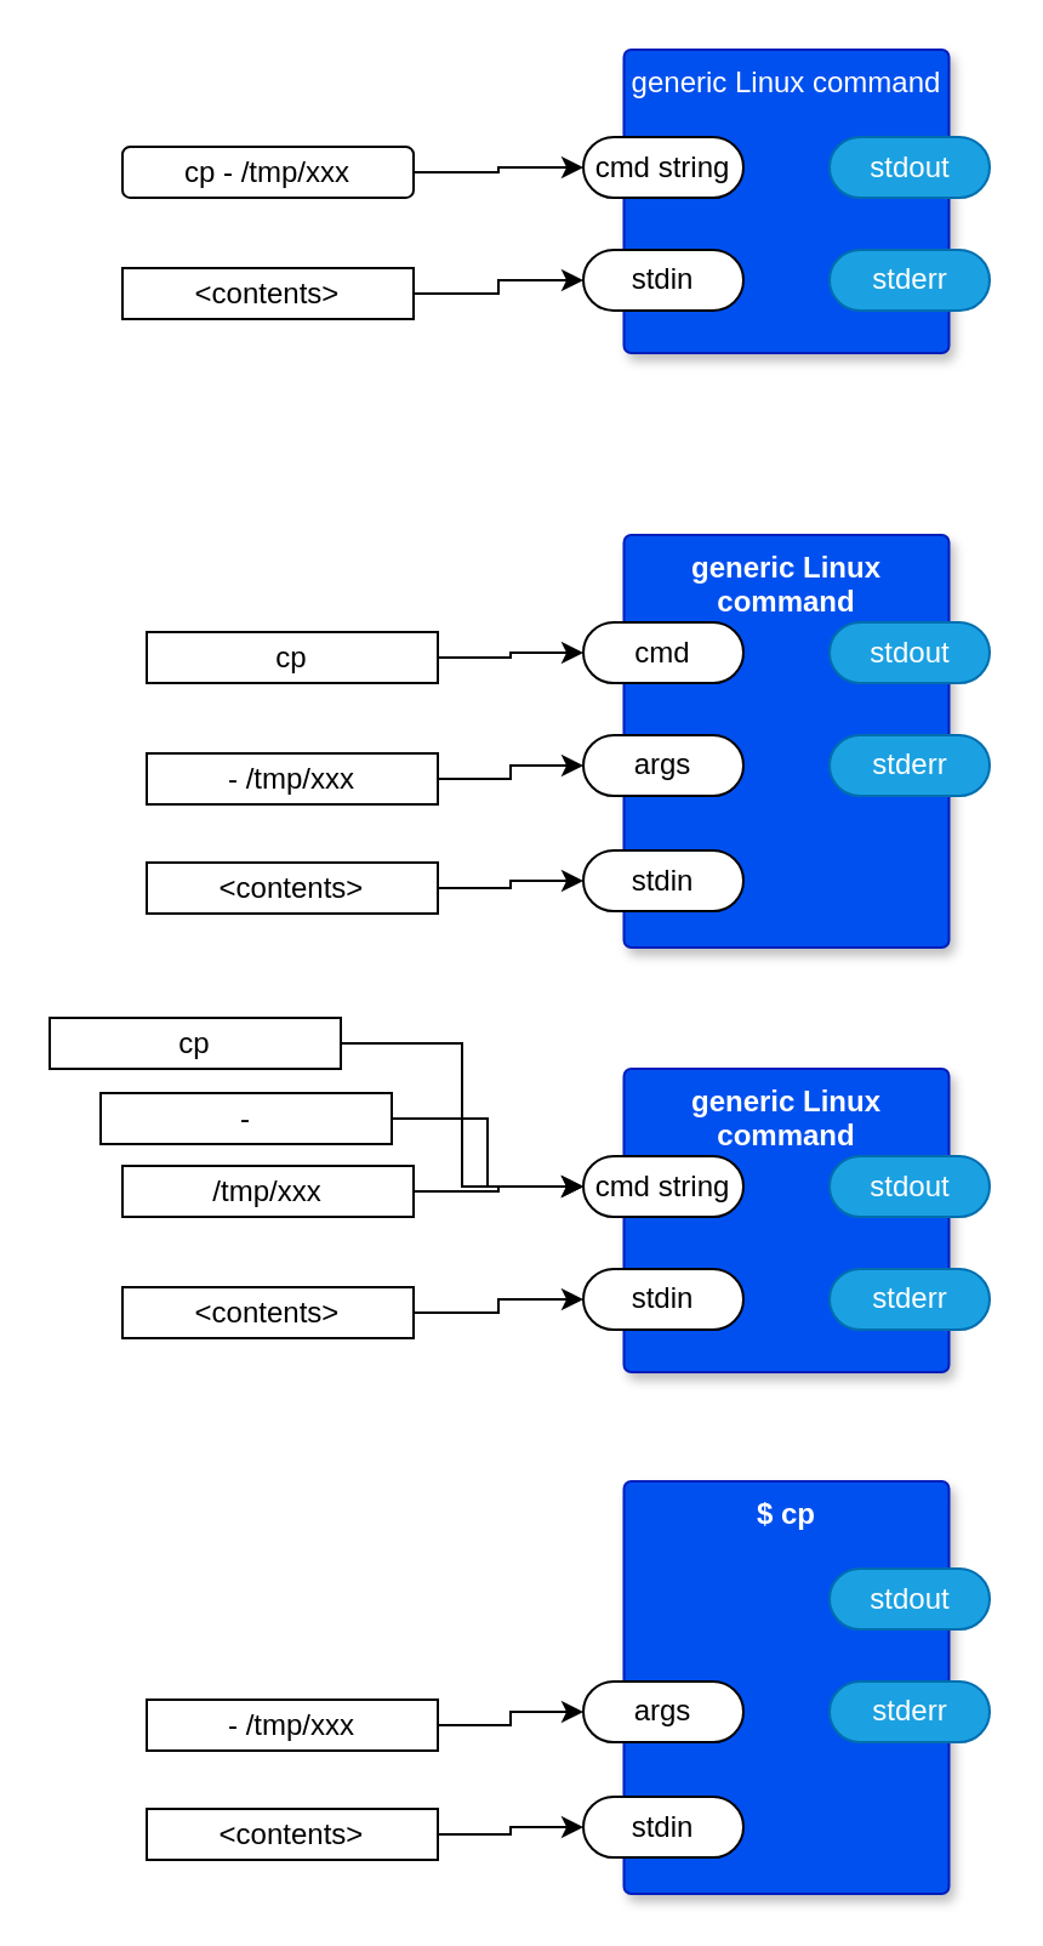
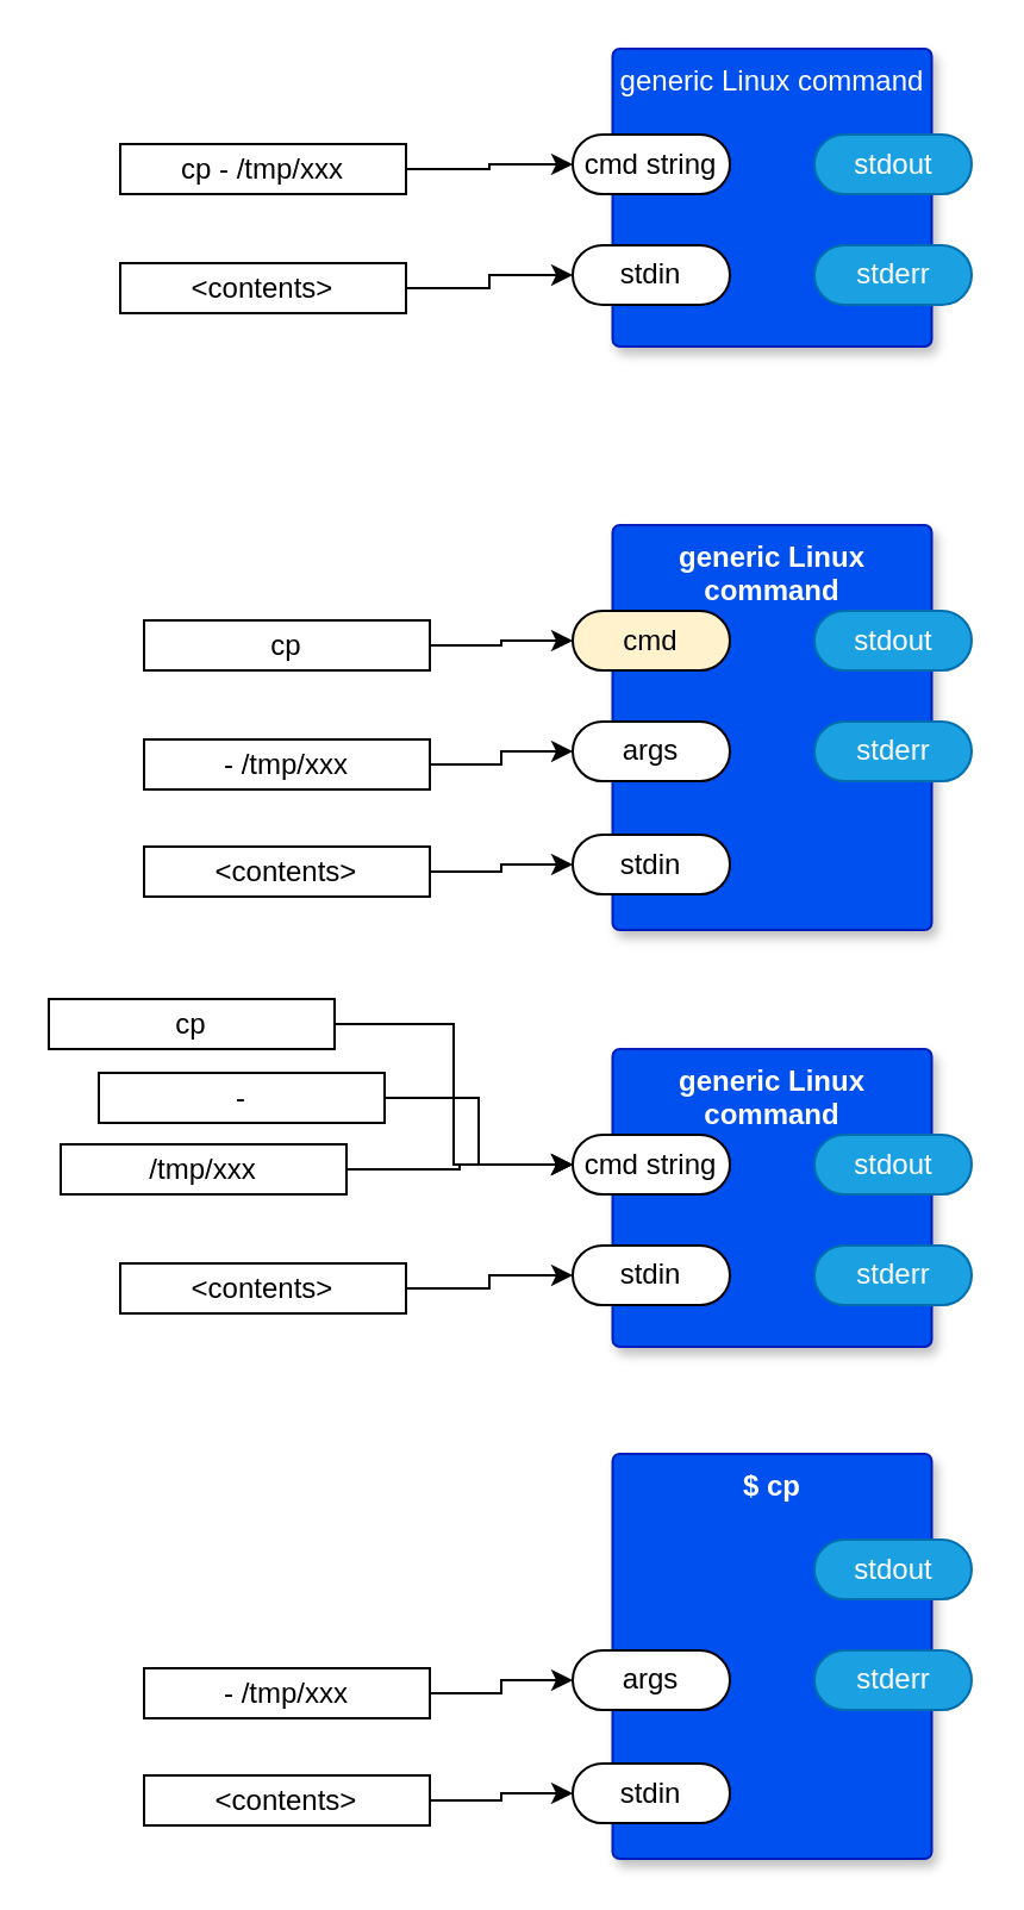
  <mxCell id="0" />
  <mxCell id="1" parent="0" />
  <mxCell id="2" value="generic Linux command" style="rounded=1;whiteSpace=wrap;html=1;sketch=0;container=1;recursiveResize=0;verticalAlign=top;arcSize=6;fontStyle=0;autosize=0;points=[];absoluteArcSize=1;shadow=1;strokeColor=#001DBC;fillColor=#0050ef;fontColor=#ffffff;" vertex="1" parent="1"><mxGeometry x="256.75" y="20" width="134" height="125" as="geometry"><mxRectangle x="-98" y="-1230" width="99" height="26" as="alternateBounds" /></mxGeometry></mxCell>
  <mxCell id="3" value="cmd string" style="rounded=1;whiteSpace=wrap;html=1;sketch=0;points=[[0,0.5,0,0,0],[1,0.5,0,0,0]];arcSize=50;fontStyle=0" vertex="1" parent="2"><mxGeometry x="-16.75" y="36" width="66" height="25" as="geometry" /></mxCell>
  <mxCell id="4" value="stdout" style="rounded=1;whiteSpace=wrap;html=1;sketch=0;points=[[0,0.5,0,0,0],[1,0.5,0,0,0]];fillColor=#1ba1e2;fontColor=#ffffff;strokeColor=#006EAF;arcSize=50;fontStyle=0" vertex="1" parent="2"><mxGeometry x="84.75" y="36" width="66" height="25" as="geometry" /></mxCell>
  <mxCell id="5" value="stdin" style="rounded=1;whiteSpace=wrap;html=1;sketch=0;points=[[0,0.5,0,0,0],[1,0.5,0,0,0]];arcSize=50;fontStyle=0" vertex="1" parent="2"><mxGeometry x="-16.75" y="82.5" width="66" height="25" as="geometry" /></mxCell>
  <mxCell id="6" value="stderr" style="rounded=1;whiteSpace=wrap;html=1;sketch=0;points=[[0,0.5,0,0,0],[1,0.5,0,0,0]];fillColor=#1ba1e2;fontColor=#ffffff;strokeColor=#006EAF;arcSize=50;fontStyle=0" vertex="1" parent="2"><mxGeometry x="84.75" y="82.5" width="66" height="25" as="geometry" /></mxCell>
  <mxCell id="7" value="generic Linux command" style="rounded=1;whiteSpace=wrap;html=1;sketch=0;container=1;recursiveResize=0;verticalAlign=top;arcSize=6;fontStyle=1;autosize=0;points=[];absoluteArcSize=1;shadow=1;strokeColor=#001DBC;fillColor=#0050ef;fontColor=#ffffff;" vertex="1" parent="1"><mxGeometry x="256.75" y="220" width="134" height="170" as="geometry"><mxRectangle x="-98" y="-1230" width="99" height="26" as="alternateBounds" /></mxGeometry></mxCell>
- <mxCell id="8" value="cmd" style="rounded=1;whiteSpace=wrap;html=1;sketch=0;points=[[0,0.5,0,0,0],[1,0.5,0,0,0]];arcSize=50;" vertex="1" parent="7"><mxGeometry x="-16.75" y="36" width="66" height="25" as="geometry" /></mxCell>
+ <mxCell id="8" value="cmd" style="rounded=1;whiteSpace=wrap;html=1;sketch=0;points=[[0,0.5,0,0,0],[1,0.5,0,0,0]];arcSize=50;fillColor=#fff2cc;" vertex="1" parent="7"><mxGeometry x="-16.75" y="36" width="66" height="25" as="geometry" /></mxCell>
  <mxCell id="9" value="stdout" style="rounded=1;whiteSpace=wrap;html=1;sketch=0;points=[[0,0.5,0,0,0],[1,0.5,0,0,0]];fillColor=#1ba1e2;fontColor=#ffffff;strokeColor=#006EAF;arcSize=50;" vertex="1" parent="7"><mxGeometry x="84.75" y="36" width="66" height="25" as="geometry" /></mxCell>
  <mxCell id="10" value="args" style="rounded=1;whiteSpace=wrap;html=1;sketch=0;points=[[0,0.5,0,0,0],[1,0.5,0,0,0]];arcSize=50;" vertex="1" parent="7"><mxGeometry x="-16.75" y="82.5" width="66" height="25" as="geometry" /></mxCell>
  <mxCell id="11" value="stderr" style="rounded=1;whiteSpace=wrap;html=1;sketch=0;points=[[0,0.5,0,0,0],[1,0.5,0,0,0]];fillColor=#1ba1e2;fontColor=#ffffff;strokeColor=#006EAF;arcSize=50;" vertex="1" parent="7"><mxGeometry x="84.75" y="82.5" width="66" height="25" as="geometry" /></mxCell>
  <mxCell id="12" value="stdin" style="rounded=1;whiteSpace=wrap;html=1;sketch=0;points=[[0,0.5,0,0,0],[1,0.5,0,0,0]];arcSize=50;" vertex="1" parent="7"><mxGeometry x="-16.75" y="130" width="66" height="25" as="geometry" /></mxCell>
  <mxCell id="13" style="edgeStyle=orthogonalEdgeStyle;rounded=0;orthogonalLoop=1;jettySize=auto;html=1;entryX=0;entryY=0.5;entryDx=0;entryDy=0;entryPerimeter=0;fontStyle=0" edge="1" parent="1" source="14" target="3"><mxGeometry relative="1" as="geometry" /></mxCell>
- <mxCell id="14" value="cp - /tmp/xxx" style="whiteSpace=wrap;html=1;fontStyle=0;rounded=1;" vertex="1" parent="1"><mxGeometry x="50" y="60" width="120" height="21" as="geometry" /></mxCell>
+ <mxCell id="14" value="cp - /tmp/xxx" style="rounded=0;whiteSpace=wrap;html=1;fontStyle=0" vertex="1" parent="1"><mxGeometry x="50" y="60" width="120" height="21" as="geometry" /></mxCell>
  <mxCell id="15" style="edgeStyle=orthogonalEdgeStyle;rounded=0;orthogonalLoop=1;jettySize=auto;html=1;entryX=0;entryY=0.5;entryDx=0;entryDy=0;entryPerimeter=0;fontStyle=0" edge="1" parent="1" source="16" target="5"><mxGeometry relative="1" as="geometry" /></mxCell>
  <mxCell id="16" value="&amp;lt;contents&amp;gt;" style="rounded=0;whiteSpace=wrap;html=1;fontStyle=0" vertex="1" parent="1"><mxGeometry x="50" y="110" width="120" height="21" as="geometry" /></mxCell>
  <mxCell id="17" style="edgeStyle=orthogonalEdgeStyle;rounded=0;orthogonalLoop=1;jettySize=auto;html=1;entryX=0;entryY=0.5;entryDx=0;entryDy=0;entryPerimeter=0;" edge="1" parent="1" source="18" target="8"><mxGeometry relative="1" as="geometry" /></mxCell>
  <mxCell id="18" value="cp" style="rounded=0;whiteSpace=wrap;html=1;" vertex="1" parent="1"><mxGeometry x="60" y="260" width="120" height="21" as="geometry" /></mxCell>
  <mxCell id="19" style="edgeStyle=orthogonalEdgeStyle;rounded=0;orthogonalLoop=1;jettySize=auto;html=1;entryX=0;entryY=0.5;entryDx=0;entryDy=0;entryPerimeter=0;" edge="1" parent="1" source="20" target="12"><mxGeometry relative="1" as="geometry" /></mxCell>
  <mxCell id="20" value="&amp;lt;contents&amp;gt;" style="rounded=0;whiteSpace=wrap;html=1;" vertex="1" parent="1"><mxGeometry x="60" y="355" width="120" height="21" as="geometry" /></mxCell>
  <mxCell id="21" style="edgeStyle=orthogonalEdgeStyle;rounded=0;orthogonalLoop=1;jettySize=auto;html=1;entryX=0;entryY=0.5;entryDx=0;entryDy=0;entryPerimeter=0;" edge="1" parent="1" source="22" target="10"><mxGeometry relative="1" as="geometry" /></mxCell>
  <mxCell id="22" value="- /tmp/xxx" style="rounded=0;whiteSpace=wrap;html=1;" vertex="1" parent="1"><mxGeometry x="60" y="310" width="120" height="21" as="geometry" /></mxCell>
  <mxCell id="23" value="generic Linux command" style="rounded=1;whiteSpace=wrap;html=1;sketch=0;container=1;recursiveResize=0;verticalAlign=top;arcSize=6;fontStyle=1;autosize=0;points=[];absoluteArcSize=1;shadow=1;strokeColor=#001DBC;fillColor=#0050ef;fontColor=#ffffff;" vertex="1" parent="1"><mxGeometry x="256.75" y="440" width="134" height="125" as="geometry"><mxRectangle x="-98" y="-1230" width="99" height="26" as="alternateBounds" /></mxGeometry></mxCell>
  <mxCell id="24" value="cmd string" style="rounded=1;whiteSpace=wrap;html=1;sketch=0;points=[[0,0.5,0,0,0],[1,0.5,0,0,0]];arcSize=50;" vertex="1" parent="23"><mxGeometry x="-16.75" y="36" width="66" height="25" as="geometry" /></mxCell>
  <mxCell id="25" value="stdout" style="rounded=1;whiteSpace=wrap;html=1;sketch=0;points=[[0,0.5,0,0,0],[1,0.5,0,0,0]];fillColor=#1ba1e2;fontColor=#ffffff;strokeColor=#006EAF;arcSize=50;" vertex="1" parent="23"><mxGeometry x="84.75" y="36" width="66" height="25" as="geometry" /></mxCell>
  <mxCell id="26" value="stdin" style="rounded=1;whiteSpace=wrap;html=1;sketch=0;points=[[0,0.5,0,0,0],[1,0.5,0,0,0]];arcSize=50;" vertex="1" parent="23"><mxGeometry x="-16.75" y="82.5" width="66" height="25" as="geometry" /></mxCell>
  <mxCell id="27" value="stderr" style="rounded=1;whiteSpace=wrap;html=1;sketch=0;points=[[0,0.5,0,0,0],[1,0.5,0,0,0]];fillColor=#1ba1e2;fontColor=#ffffff;strokeColor=#006EAF;arcSize=50;" vertex="1" parent="23"><mxGeometry x="84.75" y="82.5" width="66" height="25" as="geometry" /></mxCell>
  <mxCell id="28" style="edgeStyle=orthogonalEdgeStyle;rounded=0;orthogonalLoop=1;jettySize=auto;html=1;entryX=0;entryY=0.5;entryDx=0;entryDy=0;entryPerimeter=0;" edge="1" parent="1" source="29" target="24"><mxGeometry relative="1" as="geometry" /></mxCell>
- <mxCell id="29" value="/tmp/xxx" style="rounded=0;whiteSpace=wrap;html=1;" vertex="1" parent="1"><mxGeometry x="50" y="480" width="120" height="21" as="geometry" /></mxCell>
+ <mxCell id="29" value="/tmp/xxx" style="rounded=0;whiteSpace=wrap;html=1;" vertex="1" parent="1"><mxGeometry x="25" y="480" width="120" height="21" as="geometry" /></mxCell>
  <mxCell id="30" style="edgeStyle=orthogonalEdgeStyle;rounded=0;orthogonalLoop=1;jettySize=auto;html=1;entryX=0;entryY=0.5;entryDx=0;entryDy=0;entryPerimeter=0;" edge="1" parent="1" source="31" target="26"><mxGeometry relative="1" as="geometry" /></mxCell>
  <mxCell id="31" value="&amp;lt;contents&amp;gt;" style="rounded=0;whiteSpace=wrap;html=1;" vertex="1" parent="1"><mxGeometry x="50" y="530" width="120" height="21" as="geometry" /></mxCell>
  <mxCell id="32" style="edgeStyle=orthogonalEdgeStyle;rounded=0;orthogonalLoop=1;jettySize=auto;html=1;entryX=0;entryY=0.5;entryDx=0;entryDy=0;entryPerimeter=0;" edge="1" parent="1" source="33" target="24"><mxGeometry relative="1" as="geometry" /></mxCell>
  <mxCell id="33" value="-" style="rounded=0;whiteSpace=wrap;html=1;" vertex="1" parent="1"><mxGeometry x="41" y="450" width="120" height="21" as="geometry" /></mxCell>
  <mxCell id="34" style="edgeStyle=orthogonalEdgeStyle;rounded=0;orthogonalLoop=1;jettySize=auto;html=1;entryX=0;entryY=0.5;entryDx=0;entryDy=0;entryPerimeter=0;" edge="1" parent="1" source="35" target="24"><mxGeometry relative="1" as="geometry"><mxPoint x="220" y="450" as="targetPoint" /></mxGeometry></mxCell>
  <mxCell id="35" value="cp" style="rounded=0;whiteSpace=wrap;html=1;" vertex="1" parent="1"><mxGeometry x="20" y="419" width="120" height="21" as="geometry" /></mxCell>
  <mxCell id="36" value="$ cp" style="rounded=1;whiteSpace=wrap;html=1;sketch=0;container=1;recursiveResize=0;verticalAlign=top;arcSize=6;fontStyle=1;autosize=0;points=[];absoluteArcSize=1;shadow=1;strokeColor=#001DBC;fillColor=#0050ef;fontColor=#ffffff;" vertex="1" parent="1"><mxGeometry x="256.75" y="610" width="134" height="170" as="geometry"><mxRectangle x="-98" y="-1230" width="99" height="26" as="alternateBounds" /></mxGeometry></mxCell>
  <mxCell id="37" value="stdout" style="rounded=1;whiteSpace=wrap;html=1;sketch=0;points=[[0,0.5,0,0,0],[1,0.5,0,0,0]];fillColor=#1ba1e2;fontColor=#ffffff;strokeColor=#006EAF;arcSize=50;" vertex="1" parent="36"><mxGeometry x="84.75" y="36" width="66" height="25" as="geometry" /></mxCell>
  <mxCell id="38" value="args" style="rounded=1;whiteSpace=wrap;html=1;sketch=0;points=[[0,0.5,0,0,0],[1,0.5,0,0,0]];arcSize=50;" vertex="1" parent="36"><mxGeometry x="-16.75" y="82.5" width="66" height="25" as="geometry" /></mxCell>
  <mxCell id="39" value="stderr" style="rounded=1;whiteSpace=wrap;html=1;sketch=0;points=[[0,0.5,0,0,0],[1,0.5,0,0,0]];fillColor=#1ba1e2;fontColor=#ffffff;strokeColor=#006EAF;arcSize=50;" vertex="1" parent="36"><mxGeometry x="84.75" y="82.5" width="66" height="25" as="geometry" /></mxCell>
  <mxCell id="40" value="stdin" style="rounded=1;whiteSpace=wrap;html=1;sketch=0;points=[[0,0.5,0,0,0],[1,0.5,0,0,0]];arcSize=50;" vertex="1" parent="36"><mxGeometry x="-16.75" y="130" width="66" height="25" as="geometry" /></mxCell>
  <mxCell id="41" style="edgeStyle=orthogonalEdgeStyle;rounded=0;orthogonalLoop=1;jettySize=auto;html=1;entryX=0;entryY=0.5;entryDx=0;entryDy=0;entryPerimeter=0;" edge="1" parent="1" source="42" target="40"><mxGeometry relative="1" as="geometry" /></mxCell>
  <mxCell id="42" value="&amp;lt;contents&amp;gt;" style="rounded=0;whiteSpace=wrap;html=1;" vertex="1" parent="1"><mxGeometry x="60" y="745" width="120" height="21" as="geometry" /></mxCell>
  <mxCell id="43" style="edgeStyle=orthogonalEdgeStyle;rounded=0;orthogonalLoop=1;jettySize=auto;html=1;entryX=0;entryY=0.5;entryDx=0;entryDy=0;entryPerimeter=0;" edge="1" parent="1" source="44" target="38"><mxGeometry relative="1" as="geometry" /></mxCell>
  <mxCell id="44" value="- /tmp/xxx" style="rounded=0;whiteSpace=wrap;html=1;" vertex="1" parent="1"><mxGeometry x="60" y="700" width="120" height="21" as="geometry" /></mxCell>
